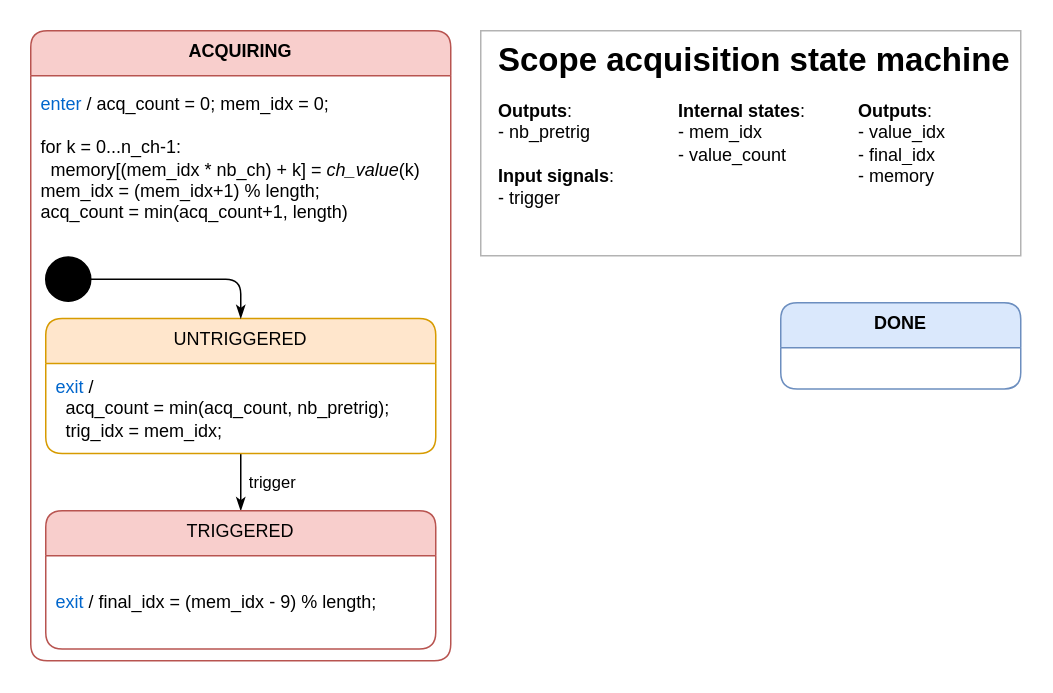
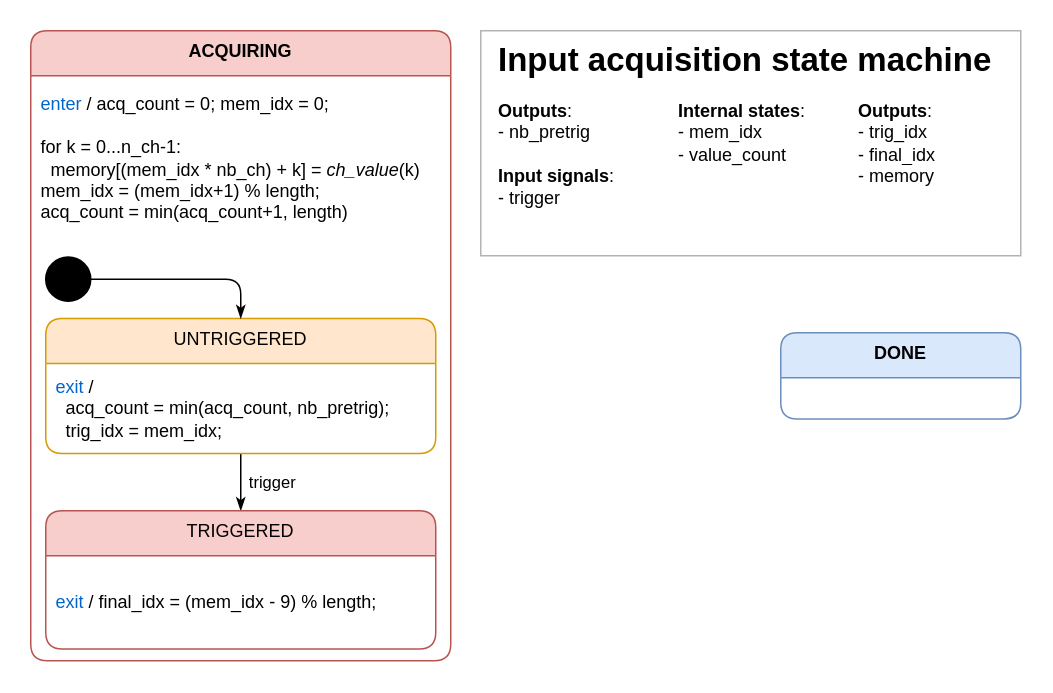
  <mxCell id="0" />
  <mxCell id="1" parent="0" />
  <mxCell id="2" value="" style="rounded=0;whiteSpace=wrap;html=1;fontFamily=Helvetica;fontSize=11;labelBackgroundColor=default;strokeColor=#B3B3B3;container=1;collapsible=0;recursiveResize=0;fillColor=none;" parent="1" vertex="1"><mxGeometry x="320" y="20" width="360" height="150" as="geometry" /></mxCell>
- <mxCell id="3" value="&lt;h1 style=&quot;margin-top: 0px;&quot;&gt;Scope acquisition state machine&lt;/h1&gt;" style="text;html=1;whiteSpace=wrap;overflow=hidden;rounded=0;fontFamily=Helvetica;fontSize=11;fontColor=default;labelBackgroundColor=default;" parent="2" vertex="1"><mxGeometry x="10" width="350" height="60" as="geometry" /></mxCell>
+ <mxCell id="3" value="&lt;h1 style=&quot;margin-top: 0px;&quot;&gt;Input acquisition state machine&lt;/h1&gt;" style="text;html=1;whiteSpace=wrap;overflow=hidden;rounded=0;fontFamily=Helvetica;fontSize=11;fontColor=default;labelBackgroundColor=default;" parent="2" vertex="1"><mxGeometry x="10" width="350" height="60" as="geometry" /></mxCell>
  <mxCell id="4" value="&lt;div&gt;&lt;b&gt;Outputs&lt;/b&gt;:&amp;nbsp;&lt;/div&gt;&lt;div&gt;- nb_pretrig&lt;/div&gt;&lt;div&gt;&lt;br&gt;&lt;/div&gt;&lt;b&gt;Input signals&lt;/b&gt;:&lt;div&gt;- trigger&lt;/div&gt;" style="text;html=1;align=left;verticalAlign=top;whiteSpace=wrap;rounded=0;fontFamily=Helvetica;fontSize=12;fontColor=default;labelBackgroundColor=default;" parent="2" vertex="1"><mxGeometry x="10" y="40" width="100" height="80" as="geometry" /></mxCell>
  <mxCell id="5" value="&lt;div&gt;&lt;span style=&quot;background-color: light-dark(#ffffff, var(--ge-dark-color, #121212)); color: light-dark(rgb(0, 0, 0), rgb(255, 255, 255));&quot;&gt;&lt;font&gt;&lt;b&gt;Internal states&lt;/b&gt;:&lt;/font&gt;&lt;/span&gt;&lt;/div&gt;&lt;div&gt;&lt;div&gt;&lt;font&gt;- mem_idx&lt;/font&gt;&lt;/div&gt;&lt;div&gt;&lt;font&gt;-&amp;nbsp;&lt;/font&gt;&lt;span style=&quot;background-color: light-dark(#ffffff, var(--ge-dark-color, #121212)); color: light-dark(rgb(0, 0, 0), rgb(255, 255, 255));&quot;&gt;value_count&lt;/span&gt;&lt;/div&gt;&lt;/div&gt;&lt;div&gt;&lt;span style=&quot;background-color: light-dark(#ffffff, var(--ge-dark-color, #121212)); color: light-dark(rgb(0, 0, 0), rgb(255, 255, 255));&quot;&gt;&lt;br&gt;&lt;/span&gt;&lt;/div&gt;" style="text;html=1;align=left;verticalAlign=top;whiteSpace=wrap;rounded=0;fontFamily=Helvetica;fontSize=12;fontColor=default;labelBackgroundColor=default;" parent="2" vertex="1"><mxGeometry x="130" y="40" width="100" height="80" as="geometry" /></mxCell>
- <mxCell id="6" value="&lt;div&gt;&lt;b style=&quot;background-color: light-dark(#ffffff, var(--ge-dark-color, #121212)); color: light-dark(rgb(0, 0, 0), rgb(255, 255, 255));&quot;&gt;Outputs&lt;/b&gt;&lt;span style=&quot;background-color: light-dark(#ffffff, var(--ge-dark-color, #121212)); color: light-dark(rgb(0, 0, 0), rgb(255, 255, 255));&quot;&gt;:&amp;nbsp;&lt;/span&gt;&lt;/div&gt;&lt;div&gt;&lt;div&gt;&lt;div&gt;- value_idx&lt;/div&gt;&lt;/div&gt;&lt;div&gt;&lt;span style=&quot;background-color: light-dark(#ffffff, var(--ge-dark-color, #121212)); color: light-dark(rgb(0, 0, 0), rgb(255, 255, 255));&quot;&gt;&lt;font&gt;- final_idx&lt;/font&gt;&lt;/span&gt;&lt;/div&gt;&lt;div&gt;&lt;span style=&quot;background-color: light-dark(#ffffff, var(--ge-dark-color, #121212)); color: light-dark(rgb(0, 0, 0), rgb(255, 255, 255));&quot;&gt;- memory&lt;/span&gt;&lt;/div&gt;&lt;/div&gt;" style="text;html=1;align=left;verticalAlign=top;whiteSpace=wrap;rounded=0;fontFamily=Helvetica;fontSize=12;fontColor=default;labelBackgroundColor=default;" parent="2" vertex="1"><mxGeometry x="250" y="40" width="100" height="80" as="geometry" /></mxCell>
+ <mxCell id="6" value="&lt;div&gt;&lt;b style=&quot;background-color: light-dark(#ffffff, var(--ge-dark-color, #121212)); color: light-dark(rgb(0, 0, 0), rgb(255, 255, 255));&quot;&gt;Outputs&lt;/b&gt;&lt;span style=&quot;background-color: light-dark(#ffffff, var(--ge-dark-color, #121212)); color: light-dark(rgb(0, 0, 0), rgb(255, 255, 255));&quot;&gt;:&amp;nbsp;&lt;/span&gt;&lt;/div&gt;&lt;div&gt;&lt;div&gt;&lt;div&gt;- trig_idx&lt;/div&gt;&lt;/div&gt;&lt;div&gt;&lt;span style=&quot;background-color: light-dark(#ffffff, var(--ge-dark-color, #121212)); color: light-dark(rgb(0, 0, 0), rgb(255, 255, 255));&quot;&gt;&lt;font&gt;- final_idx&lt;/font&gt;&lt;/span&gt;&lt;/div&gt;&lt;div&gt;&lt;span style=&quot;background-color: light-dark(#ffffff, var(--ge-dark-color, #121212)); color: light-dark(rgb(0, 0, 0), rgb(255, 255, 255));&quot;&gt;- memory&lt;/span&gt;&lt;/div&gt;&lt;/div&gt;" style="text;html=1;align=left;verticalAlign=top;whiteSpace=wrap;rounded=0;fontFamily=Helvetica;fontSize=12;fontColor=default;labelBackgroundColor=default;" parent="2" vertex="1"><mxGeometry x="250" y="40" width="100" height="80" as="geometry" /></mxCell>
  <mxCell id="7" value="ACQUIRING" style="swimlane;fontStyle=1;align=center;verticalAlign=top;childLayout=stackLayout;horizontal=1;startSize=30;horizontalStack=0;resizeParent=1;resizeParentMax=0;resizeLast=0;collapsible=1;marginBottom=0;html=1;rounded=1;absoluteArcSize=1;arcSize=22;whiteSpace=wrap;expand=1;fillColor=#f8cecc;strokeColor=#b85450;comic=0;" parent="1" vertex="1"><mxGeometry x="20" y="20" width="280" height="420" as="geometry"><mxRectangle x="360" y="361" width="100" height="30" as="alternateBounds" /></mxGeometry></mxCell>
  <mxCell id="8" value="&lt;div&gt;&lt;font style=&quot;color: rgb(0, 102, 204);&quot;&gt;enter&lt;/font&gt;&amp;nbsp;/ acq_count = 0;&amp;nbsp;&lt;span style=&quot;background-color: transparent; color: light-dark(rgb(0, 0, 0), rgb(255, 255, 255));&quot;&gt;mem_idx = 0;&lt;/span&gt;&lt;/div&gt;&lt;div&gt;&lt;div&gt;&lt;br&gt;&lt;/div&gt;&lt;div&gt;for k = 0...n_ch-1:&lt;/div&gt;&lt;div&gt;&amp;nbsp; memory[(mem_idx&amp;nbsp;* nb_ch) + k] = &lt;i&gt;ch_&lt;/i&gt;&lt;span style=&quot;background-color: transparent; color: light-dark(rgb(0, 0, 0), rgb(255, 255, 255));&quot;&gt;&lt;i&gt;value&lt;/i&gt;&lt;/span&gt;&lt;span style=&quot;background-color: transparent; color: light-dark(rgb(0, 0, 0), rgb(255, 255, 255));&quot;&gt;(k&lt;/span&gt;&lt;span style=&quot;background-color: transparent; color: light-dark(rgb(0, 0, 0), rgb(255, 255, 255));&quot;&gt;)&lt;/span&gt;&lt;/div&gt;&lt;/div&gt;&lt;div&gt;&lt;span style=&quot;background-color: transparent; color: light-dark(rgb(0, 0, 0), rgb(255, 255, 255));&quot;&gt;mem_idx = (&lt;/span&gt;&lt;span style=&quot;background-color: transparent; color: light-dark(rgb(0, 0, 0), rgb(255, 255, 255));&quot;&gt;mem_idx+1&lt;/span&gt;&lt;span style=&quot;background-color: transparent; color: light-dark(rgb(0, 0, 0), rgb(255, 255, 255));&quot;&gt;) % length;&lt;/span&gt;&lt;/div&gt;&lt;div&gt;&lt;span style=&quot;background-color: transparent; color: light-dark(rgb(0, 0, 0), rgb(255, 255, 255));&quot;&gt;acq_count&lt;/span&gt;&amp;nbsp;= min(&lt;span style=&quot;background-color: transparent; color: light-dark(rgb(0, 0, 0), rgb(255, 255, 255));&quot;&gt;acq_count+1, length)&lt;/span&gt;&lt;/div&gt;" style="fillColor=none;strokeColor=none;align=left;verticalAlign=middle;spacingLeft=5;whiteSpace=wrap;html=1;" parent="7" vertex="1"><mxGeometry y="30" width="280" height="110" as="geometry" /></mxCell>
  <mxCell id="9" value="" style="fillColor=none;strokeColor=none;container=1;collapsible=0;recursiveResize=0;" parent="7" vertex="1"><mxGeometry y="140" width="280" height="280" as="geometry"><mxRectangle y="70" width="200" height="40" as="alternateBounds" /></mxGeometry></mxCell>
  <mxCell id="10" style="edgeStyle=orthogonalEdgeStyle;shape=connector;curved=0;rounded=1;orthogonalLoop=1;jettySize=auto;html=1;strokeColor=default;align=center;verticalAlign=middle;fontFamily=Helvetica;fontSize=11;fontColor=default;labelBackgroundColor=default;endArrow=classicThin;endFill=1;" parent="9" source="12" target="14" edge="1"><mxGeometry relative="1" as="geometry" /></mxCell>
  <mxCell id="11" value="trigger" style="edgeLabel;html=1;align=center;verticalAlign=middle;resizable=0;points=[];fontFamily=Helvetica;fontSize=11;fontColor=default;labelBackgroundColor=default;" parent="10" vertex="1" connectable="0"><mxGeometry x="0.505" y="1" relative="1" as="geometry"><mxPoint x="19" y="-10" as="offset" /></mxGeometry></mxCell>
  <mxCell id="12" value="UNTRIGGERED" style="swimlane;fontStyle=0;align=center;verticalAlign=top;childLayout=stackLayout;horizontal=1;startSize=30;horizontalStack=0;resizeParent=1;resizeParentMax=0;resizeLast=0;collapsible=0;marginBottom=0;html=1;rounded=1;absoluteArcSize=1;arcSize=22;whiteSpace=wrap;expand=1;fillColor=#ffe6cc;strokeColor=#d79b00;" parent="9" vertex="1"><mxGeometry x="10" y="51.85" width="260" height="90" as="geometry" /></mxCell>
  <mxCell id="13" value="&lt;font style=&quot;color: rgb(0, 102, 204);&quot;&gt;exit&lt;/font&gt;&amp;nbsp;/&lt;div&gt;&lt;span style=&quot;background-color: transparent; color: light-dark(rgb(0, 0, 0), rgb(255, 255, 255));&quot;&gt;&amp;nbsp; acq_count&lt;/span&gt;&lt;span style=&quot;background-color: transparent; color: light-dark(rgb(0, 0, 0), rgb(255, 255, 255));&quot;&gt;&amp;nbsp;= min(&lt;/span&gt;&lt;span style=&quot;background-color: transparent; color: light-dark(rgb(0, 0, 0), rgb(255, 255, 255));&quot;&gt;acq_count, nb_&lt;/span&gt;&lt;span style=&quot;background-color: transparent; color: light-dark(rgb(0, 0, 0), rgb(255, 255, 255));&quot;&gt;pretrig);&amp;nbsp;&lt;br&gt;&lt;/span&gt;&lt;span style=&quot;background-color: transparent; color: light-dark(rgb(0, 0, 0), rgb(255, 255, 255));&quot;&gt;&amp;nbsp; trig_idx = mem_idx;&lt;/span&gt;&lt;/div&gt;" style="fillColor=none;strokeColor=none;align=left;verticalAlign=middle;spacingLeft=5;whiteSpace=wrap;html=1;" parent="12" vertex="1"><mxGeometry y="30" width="260" height="60" as="geometry" /></mxCell>
  <mxCell id="14" value="TRIGGERED" style="swimlane;fontStyle=0;align=center;verticalAlign=top;childLayout=stackLayout;horizontal=1;startSize=30;horizontalStack=0;resizeParent=1;resizeParentMax=0;resizeLast=0;collapsible=0;marginBottom=0;html=1;rounded=1;absoluteArcSize=1;arcSize=22;whiteSpace=wrap;expand=1;fillColor=#f8cecc;strokeColor=#b85450;" parent="9" vertex="1"><mxGeometry x="10" y="179.996" width="260" height="92.222" as="geometry" /></mxCell>
  <mxCell id="15" value="&lt;font style=&quot;color: rgb(0, 102, 204);&quot;&gt;exit&lt;/font&gt;&amp;nbsp;/&amp;nbsp;&lt;span style=&quot;background-color: transparent; color: light-dark(rgb(0, 0, 0), rgb(255, 255, 255));&quot;&gt;final_idx =&amp;nbsp;&lt;/span&gt;&lt;span style=&quot;background-color: transparent; color: light-dark(rgb(0, 0, 0), rgb(255, 255, 255));&quot;&gt;(mem_idx&lt;/span&gt;&lt;span style=&quot;background-color: transparent; color: light-dark(rgb(0, 0, 0), rgb(255, 255, 255));&quot;&gt;&amp;nbsp;-&lt;/span&gt;&lt;span style=&quot;background-color: transparent; color: light-dark(rgb(0, 0, 0), rgb(255, 255, 255));&quot;&gt;&amp;nbsp;9) % length;&lt;/span&gt;" style="fillColor=none;strokeColor=none;align=left;verticalAlign=middle;spacingLeft=5;whiteSpace=wrap;html=1;" parent="14" vertex="1"><mxGeometry y="30" width="260" height="62.222" as="geometry" /></mxCell>
  <mxCell id="16" style="edgeStyle=orthogonalEdgeStyle;shape=connector;curved=0;rounded=1;orthogonalLoop=1;jettySize=auto;html=1;strokeColor=default;align=center;verticalAlign=middle;fontFamily=Helvetica;fontSize=11;fontColor=default;labelBackgroundColor=default;endArrow=classicThin;endFill=1;exitX=1;exitY=0.5;exitDx=0;exitDy=0;" parent="9" source="17" target="12" edge="1"><mxGeometry relative="1" as="geometry" /></mxCell>
  <mxCell id="17" value="" style="ellipse;fillColor=strokeColor;html=1;fontFamily=Helvetica;fontSize=11;fontColor=default;labelBackgroundColor=default;resizable=0;" parent="9" vertex="1"><mxGeometry x="10" y="10.785" width="30" height="29.6" as="geometry" /></mxCell>
- <mxCell id="18" value="DONE" style="swimlane;fontStyle=1;align=center;verticalAlign=top;childLayout=stackLayout;horizontal=1;startSize=30;horizontalStack=0;resizeParent=1;resizeParentMax=0;resizeLast=0;collapsible=0;marginBottom=0;html=1;rounded=1;absoluteArcSize=1;arcSize=22;whiteSpace=wrap;expand=1;fillColor=#dae8fc;strokeColor=#6c8ebf;" parent="1" vertex="1"><mxGeometry x="520" y="201.25" width="160" height="57.5" as="geometry" /></mxCell>
+ <mxCell id="18" value="DONE" style="swimlane;fontStyle=1;align=center;verticalAlign=top;childLayout=stackLayout;horizontal=1;startSize=30;horizontalStack=0;resizeParent=1;resizeParentMax=0;resizeLast=0;collapsible=0;marginBottom=0;html=1;rounded=1;absoluteArcSize=1;arcSize=22;whiteSpace=wrap;expand=1;fillColor=#dae8fc;strokeColor=#6c8ebf;" parent="1" vertex="1"><mxGeometry x="520" y="221.25" width="160" height="57.5" as="geometry" /></mxCell>
